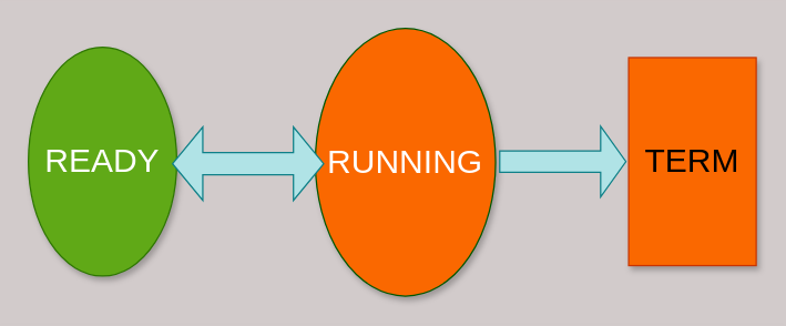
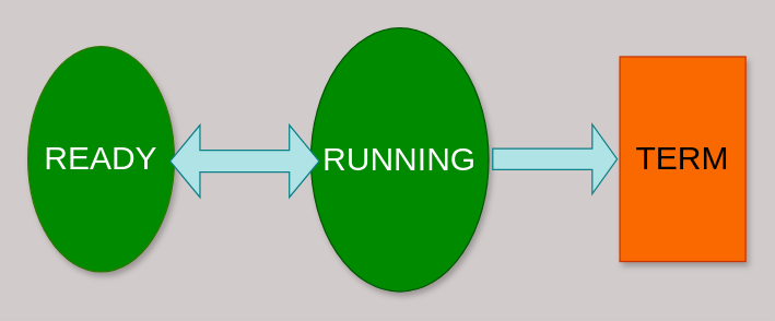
  <mxCell id="0" />
  <mxCell id="1" parent="0" />
- <mxCell id="2" value="&lt;font face=&quot;Helvetica&quot; style=&quot;font-size: 24px;&quot;&gt;READY&lt;/font&gt;" style="ellipse;whiteSpace=wrap;html=1;fillColor=#60a917;strokeColor=#2D7600;shadow=1;fontColor=#ffffff;" parent="1" vertex="1"><mxGeometry x="20" y="33.5" width="107" height="165" as="geometry" /></mxCell>
- <mxCell id="3" value="&lt;font face=&quot;Helvetica&quot; style=&quot;font-size: 24px;&quot;&gt;RUNNING&lt;/font&gt;" style="ellipse;whiteSpace=wrap;html=1;fillColor=#fa6800;strokeColor=#005700;shadow=1;fontColor=#ffffff;" vertex="1" parent="1"><mxGeometry x="227" y="20" width="130" height="193" as="geometry" /></mxCell>
+ <mxCell id="2" value="&lt;font face=&quot;Helvetica&quot; style=&quot;font-size: 24px;&quot;&gt;READY&lt;/font&gt;" style="ellipse;whiteSpace=wrap;html=1;fillColor=#008a00;strokeColor=#2D7600;shadow=1;fontColor=#ffffff;" parent="1" vertex="1"><mxGeometry x="20" y="33.5" width="107" height="165" as="geometry" /></mxCell>
+ <mxCell id="3" value="&lt;font face=&quot;Helvetica&quot; style=&quot;font-size: 24px;&quot;&gt;RUNNING&lt;/font&gt;" style="ellipse;whiteSpace=wrap;html=1;fillColor=#008a00;strokeColor=#005700;shadow=1;fontColor=#ffffff;" vertex="1" parent="1"><mxGeometry x="227" y="20" width="130" height="193" as="geometry" /></mxCell>
  <mxCell id="4" value="&lt;font face=&quot;Helvetica&quot; style=&quot;font-size: 24px;&quot;&gt;TERM&lt;/font&gt;" style="whiteSpace=wrap;html=1;fillColor=#fa6800;strokeColor=#C73500;shadow=1;fontColor=#000000;rounded=0;" vertex="1" parent="1"><mxGeometry x="453" y="41" width="92" height="150" as="geometry" /></mxCell>
  <mxCell id="5" value="" style="shape=doubleArrow;whiteSpace=wrap;html=1;fillColor=#b0e3e6;strokeColor=#0e8088;" vertex="1" parent="1"><mxGeometry x="124" y="91" width="109" height="53" as="geometry" /></mxCell>
  <mxCell id="6" value="" style="shape=singleArrow;whiteSpace=wrap;html=1;fillColor=#b0e3e6;strokeColor=#0e8088;" vertex="1" parent="1"><mxGeometry x="360" y="90.5" width="91" height="51" as="geometry" /></mxCell>
